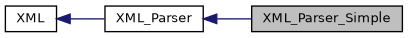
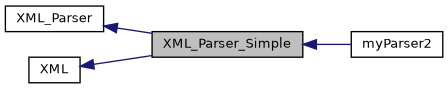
  digraph {
    rankdir=LR
    node [color=black fillcolor=white fontname=Helvetica fontsize=10 shape=record style=filled]
    edge [color=midnightblue dir=back fontname=Helvetica fontsize=10 labelfontname=Helvetica labelfontsize=10 style=solid]
    n1 [fillcolor=grey75 fontcolor=black height=0.2 label=XML_Parser_Simple width=0.4]
+   n2 [height=0.2 label=myParser2 width=0.4]
    n3 [height=0.2 label=XML_Parser width=0.4]
    n4 [height=0.2 label=XML width=0.4]
+   n1 -> n2
    n3 -> n1
-   n4 -> n3
+   n4 -> n1
  }
